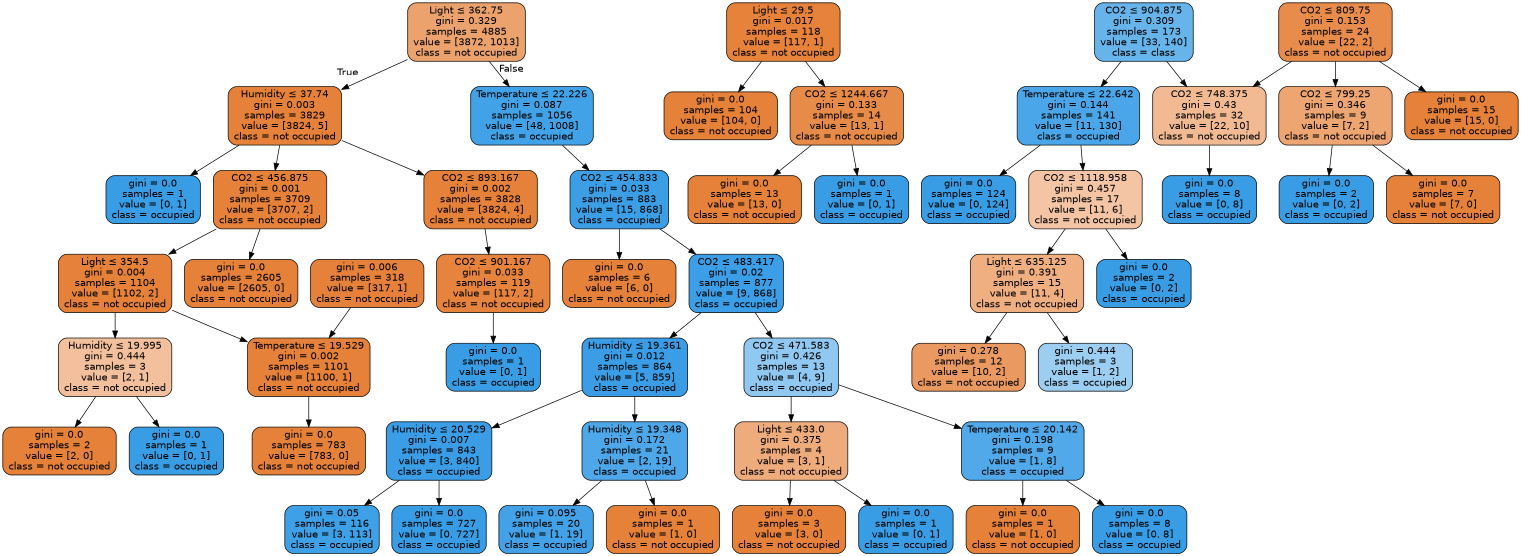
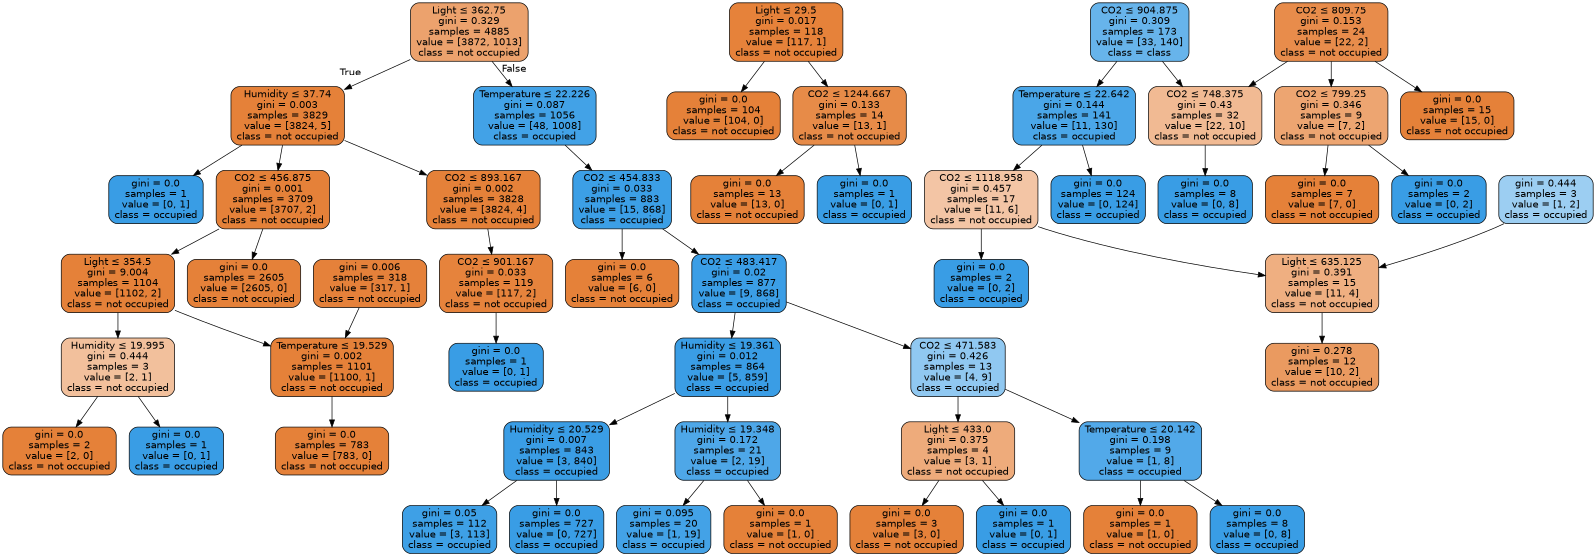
  digraph {
    node [color=black fillcolor="#e58139ff" fontname=helvetica shape=box style="filled, rounded"]
    edge [fontname=helvetica]
    n1 [fillcolor="#e58139bc" label=<Light &le; 362.75<br/>gini = 0.329<br/>samples = 4885<br/>value = [3872, 1013]<br/>class = not occupied>]
    n2 [label=<Humidity &le; 37.74<br/>gini = 0.003<br/>samples = 3829<br/>value = [3824, 5]<br/>class = not occupied>]
    n3 [fillcolor="#399de5f3" label=<Temperature &le; 22.226<br/>gini = 0.087<br/>samples = 1056<br/>value = [48, 1008]<br/>class = occupied>]
    n4 [label=<CO2 &le; 893.167<br/>gini = 0.002<br/>samples = 3828<br/>value = [3824, 4]<br/>class = not occupied>]
    n5 [fillcolor="#399de5ff" label=<gini = 0.0<br/>samples = 1<br/>value = [0, 1]<br/>class = occupied>]
    n6 [label=<CO2 &le; 456.875<br/>gini = 0.001<br/>samples = 3709<br/>value = [3707, 2]<br/>class = not occupied>]
    n7 [fillcolor="#399de5fb" label=<CO2 &le; 454.833<br/>gini = 0.033<br/>samples = 883<br/>value = [15, 868]<br/>class = occupied>]
    n8 [fillcolor="#e58139fb" label=<CO2 &le; 901.167<br/>gini = 0.033<br/>samples = 119<br/>value = [117, 2]<br/>class = not occupied>]
    n9 [label=<gini = 0.0<br/>samples = 2605<br/>value = [2605, 0]<br/>class = not occupied>]
-   n10 [label=<Light &le; 354.5<br/>gini = 0.004<br/>samples = 1104<br/>value = [1102, 2]<br/>class = not occupied>]
+   n10 [label=<Light &le; 354.5<br/>gini = 9.004<br/>samples = 1104<br/>value = [1102, 2]<br/>class = not occupied>]
    n11 [fillcolor="#399de5ff" label=<gini = 0.0<br/>samples = 1<br/>value = [0, 1]<br/>class = occupied>]
    n12 [label=<Temperature &le; 19.529<br/>gini = 0.002<br/>samples = 1101<br/>value = [1100, 1]<br/>class = not occupied>]
    n13 [fillcolor="#e581397f" label=<Humidity &le; 19.995<br/>gini = 0.444<br/>samples = 3<br/>value = [2, 1]<br/>class = not occupied>]
    n14 [label=<gini = 0.0<br/>samples = 783<br/>value = [783, 0]<br/>class = not occupied>]
    n15 [label=<gini = 0.0<br/>samples = 2<br/>value = [2, 0]<br/>class = not occupied>]
    n16 [fillcolor="#399de5ff" label=<gini = 0.0<br/>samples = 1<br/>value = [0, 1]<br/>class = occupied>]
    n17 [fillcolor="#e58139fe" label=<gini = 0.006<br/>samples = 318<br/>value = [317, 1]<br/>class = not occupied>]
    n18 [fillcolor="#e58139fd" label=<Light &le; 29.5<br/>gini = 0.017<br/>samples = 118<br/>value = [117, 1]<br/>class = not occupied>]
    n19 [label=<gini = 0.0<br/>samples = 104<br/>value = [104, 0]<br/>class = not occupied>]
    n20 [fillcolor="#e58139eb" label=<CO2 &le; 1244.667<br/>gini = 0.133<br/>samples = 14<br/>value = [13, 1]<br/>class = not occupied>]
    n21 [label=<gini = 0.0<br/>samples = 13<br/>value = [13, 0]<br/>class = not occupied>]
    n22 [fillcolor="#399de5ff" label=<gini = 0.0<br/>samples = 1<br/>value = [0, 1]<br/>class = occupied>]
    n23 [label=<gini = 0.0<br/>samples = 6<br/>value = [6, 0]<br/>class = not occupied>]
    n24 [fillcolor="#399de5fc" label=<CO2 &le; 483.417<br/>gini = 0.02<br/>samples = 877<br/>value = [9, 868]<br/>class = occupied>]
    n25 [fillcolor="#399de5c3" label=<CO2 &le; 904.875<br/>gini = 0.309<br/>samples = 173<br/>value = [33, 140]<br/>class = class>]
    n26 [fillcolor="#e581398b" label=<CO2 &le; 748.375<br/>gini = 0.43<br/>samples = 32<br/>value = [22, 10]<br/>class = not occupied>]
    n27 [fillcolor="#399de5e9" label=<Temperature &le; 22.642<br/>gini = 0.144<br/>samples = 141<br/>value = [11, 130]<br/>class = occupied>]
    n28 [fillcolor="#399de58e" label=<CO2 &le; 471.583<br/>gini = 0.426<br/>samples = 13<br/>value = [4, 9]<br/>class = occupied>]
    n29 [fillcolor="#399de5fe" label=<Humidity &le; 19.361<br/>gini = 0.012<br/>samples = 864<br/>value = [5, 859]<br/>class = occupied>]
    n30 [fillcolor="#399de5df" label=<Temperature &le; 20.142<br/>gini = 0.198<br/>samples = 9<br/>value = [1, 8]<br/>class = occupied>]
    n31 [fillcolor="#e58139aa" label=<Light &le; 433.0<br/>gini = 0.375<br/>samples = 4<br/>value = [3, 1]<br/>class = not occupied>]
    n32 [fillcolor="#399de5e4" label=<Humidity &le; 19.348<br/>gini = 0.172<br/>samples = 21<br/>value = [2, 19]<br/>class = occupied>]
    n33 [fillcolor="#399de5fe" label=<Humidity &le; 20.529<br/>gini = 0.007<br/>samples = 843<br/>value = [3, 840]<br/>class = occupied>]
    n34 [label=<gini = 0.0<br/>samples = 1<br/>value = [1, 0]<br/>class = not occupied>]
    n35 [fillcolor="#399de5ff" label=<gini = 0.0<br/>samples = 8<br/>value = [0, 8]<br/>class = occupied>]
    n36 [label=<gini = 0.0<br/>samples = 3<br/>value = [3, 0]<br/>class = not occupied>]
    n37 [fillcolor="#399de5ff" label=<gini = 0.0<br/>samples = 1<br/>value = [0, 1]<br/>class = occupied>]
    n38 [fillcolor="#399de5f2" label=<gini = 0.095<br/>samples = 20<br/>value = [1, 19]<br/>class = occupied>]
    n39 [label=<gini = 0.0<br/>samples = 1<br/>value = [1, 0]<br/>class = not occupied>]
-   n40 [fillcolor="#399de5f8" label=<gini = 0.05<br/>samples = 116<br/>value = [3, 113]<br/>class = occupied>]
+   n40 [fillcolor="#399de5f8" label=<gini = 0.05<br/>samples = 112<br/>value = [3, 113]<br/>class = occupied>]
    n41 [fillcolor="#399de5ff" label=<gini = 0.0<br/>samples = 727<br/>value = [0, 727]<br/>class = occupied>]
    n42 [fillcolor="#399de5ff" label=<gini = 0.0<br/>samples = 8<br/>value = [0, 8]<br/>class = occupied>]
    n43 [fillcolor="#399de5ff" label=<gini = 0.0<br/>samples = 124<br/>value = [0, 124]<br/>class = occupied>]
    n44 [fillcolor="#e5813974" label=<CO2 &le; 1118.958<br/>gini = 0.457<br/>samples = 17<br/>value = [11, 6]<br/>class = not occupied>]
    n45 [fillcolor="#e58139e8" label=<CO2 &le; 809.75<br/>gini = 0.153<br/>samples = 24<br/>value = [22, 2]<br/>class = not occupied>]
    n46 [fillcolor="#e58139b6" label=<CO2 &le; 799.25<br/>gini = 0.346<br/>samples = 9<br/>value = [7, 2]<br/>class = not occupied>]
    n47 [label=<gini = 0.0<br/>samples = 15<br/>value = [15, 0]<br/>class = not occupied>]
    n48 [label=<gini = 0.0<br/>samples = 7<br/>value = [7, 0]<br/>class = not occupied>]
    n49 [fillcolor="#399de5ff" label=<gini = 0.0<br/>samples = 2<br/>value = [0, 2]<br/>class = occupied>]
    n50 [fillcolor="#e58139a2" label=<Light &le; 635.125<br/>gini = 0.391<br/>samples = 15<br/>value = [11, 4]<br/>class = not occupied>]
    n51 [fillcolor="#399de5ff" label=<gini = 0.0<br/>samples = 2<br/>value = [0, 2]<br/>class = occupied>]
    n52 [fillcolor="#e58139cc" label=<gini = 0.278<br/>samples = 12<br/>value = [10, 2]<br/>class = not occupied>]
    n53 [fillcolor="#399de57f" label=<gini = 0.444<br/>samples = 3<br/>value = [1, 2]<br/>class = occupied>]
    n1 -> n2 [headlabel=True labelangle=45 labeldistance=2.5]
    n1 -> n3 [headlabel=False labelangle=-45 labeldistance=2.5]
    n2 -> n4
    n2 -> n5
    n2 -> n6
    n3 -> n7
    n4 -> n8
    n6 -> n9
    n6 -> n10
    n7 -> n23
    n7 -> n24
    n8 -> n11
    n10 -> n12
    n10 -> n13
    n12 -> n14
    n13 -> n15
    n13 -> n16
    n17 -> n12
    n18 -> n19
    n18 -> n20
    n20 -> n21
    n20 -> n22
    n24 -> n28
    n24 -> n29
    n25 -> n26
    n25 -> n27
    n26 -> n42
    n27 -> n43
    n27 -> n44
    n28 -> n30
    n28 -> n31
    n29 -> n32
    n29 -> n33
    n30 -> n34
    n30 -> n35
    n31 -> n36
    n31 -> n37
    n32 -> n38
    n32 -> n39
    n33 -> n40
    n33 -> n41
    n44 -> n50
    n44 -> n51
    n45 -> n26
    n45 -> n46
    n45 -> n47
    n46 -> n48
    n46 -> n49
    n50 -> n52
-   n50 -> n53
+   n53 -> n50
  }
